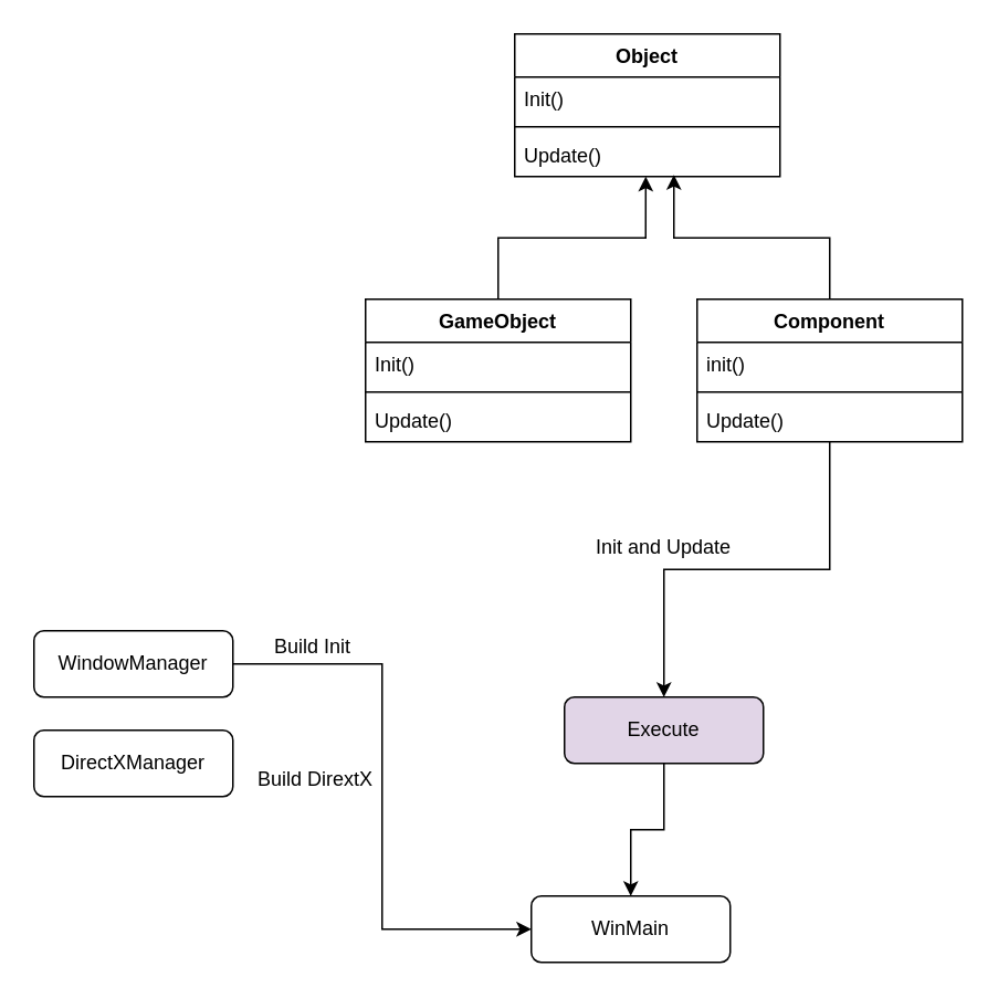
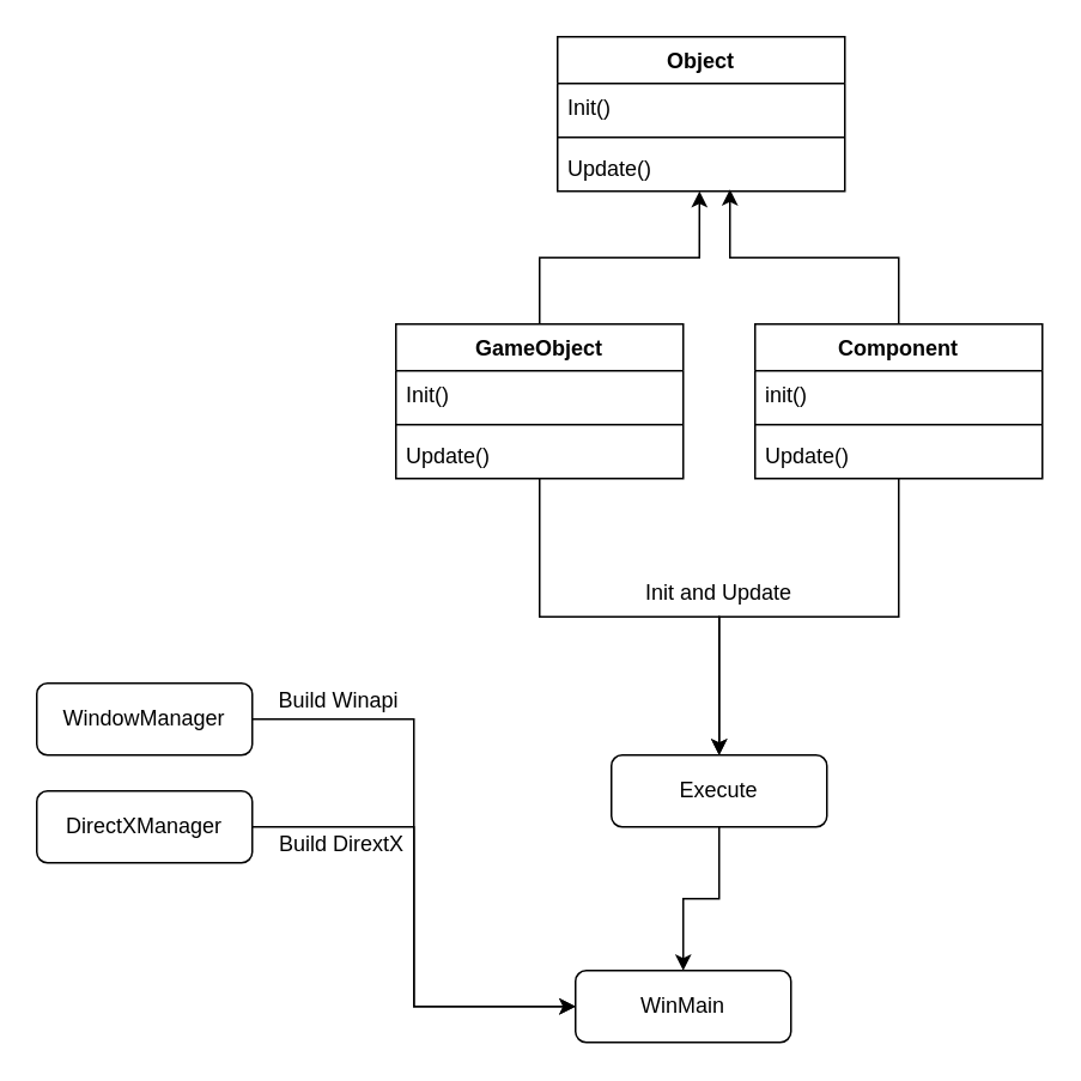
  <mxCell id="0" />
  <mxCell id="1" parent="0" />
+ <mxCell id="2" style="edgeStyle=orthogonalEdgeStyle;rounded=0;orthogonalLoop=1;jettySize=auto;html=1;entryX=0;entryY=0.5;entryDx=0;entryDy=0;" parent="1" source="3" target="27" edge="1"><mxGeometry relative="1" as="geometry" /></mxCell>
  <mxCell id="3" value="DirectXManager" style="rounded=1;whiteSpace=wrap;html=1;" parent="1" vertex="1"><mxGeometry x="20" y="440" width="120" height="40" as="geometry" /></mxCell>
  <mxCell id="4" style="edgeStyle=orthogonalEdgeStyle;rounded=0;orthogonalLoop=1;jettySize=auto;html=1;entryX=0;entryY=0.5;entryDx=0;entryDy=0;" parent="1" source="5" target="27" edge="1"><mxGeometry relative="1" as="geometry"><mxPoint x="280" y="460" as="targetPoint" /></mxGeometry></mxCell>
  <mxCell id="5" value="WindowManager" style="rounded=1;whiteSpace=wrap;html=1;" parent="1" vertex="1"><mxGeometry x="20" y="380" width="120" height="40" as="geometry" /></mxCell>
  <mxCell id="6" value="" style="edgeStyle=orthogonalEdgeStyle;rounded=0;orthogonalLoop=1;jettySize=auto;html=1;" parent="1" source="7" target="27" edge="1"><mxGeometry relative="1" as="geometry" /></mxCell>
- <mxCell id="7" value="Execute" style="rounded=1;whiteSpace=wrap;html=1;fillColor=#e1d5e7;" parent="1" vertex="1"><mxGeometry x="340" y="420" width="120" height="40" as="geometry" /></mxCell>
- <mxCell id="8" value="Build Init&amp;nbsp;" style="text;html=1;strokeColor=none;fillColor=none;align=center;verticalAlign=middle;whiteSpace=wrap;rounded=0;" parent="1" vertex="1"><mxGeometry x="140" y="380" width="100" height="20" as="geometry" /></mxCell>
+ <mxCell id="7" value="Execute" style="rounded=1;whiteSpace=wrap;html=1;" parent="1" vertex="1"><mxGeometry x="340" y="420" width="120" height="40" as="geometry" /></mxCell>
+ <mxCell id="8" value="Build Winapi&amp;nbsp;" style="text;html=1;strokeColor=none;fillColor=none;align=center;verticalAlign=middle;whiteSpace=wrap;rounded=0;" parent="1" vertex="1"><mxGeometry x="140" y="380" width="100" height="20" as="geometry" /></mxCell>
  <mxCell id="9" value="Build DirextX" style="text;html=1;strokeColor=none;fillColor=none;align=center;verticalAlign=middle;whiteSpace=wrap;rounded=0;" parent="1" vertex="1"><mxGeometry x="150" y="460" width="80" height="20" as="geometry" /></mxCell>
  <mxCell id="10" value="Object" style="swimlane;fontStyle=1;align=center;verticalAlign=top;childLayout=stackLayout;horizontal=1;startSize=26;horizontalStack=0;resizeParent=1;resizeParentMax=0;resizeLast=0;collapsible=1;marginBottom=0;" parent="1" vertex="1"><mxGeometry x="310" y="20" width="160" height="86" as="geometry" /></mxCell>
  <mxCell id="11" value="Init()" style="text;strokeColor=none;fillColor=none;align=left;verticalAlign=top;spacingLeft=4;spacingRight=4;overflow=hidden;rotatable=0;points=[[0,0.5],[1,0.5]];portConstraint=eastwest;" parent="10" vertex="1"><mxGeometry y="26" width="160" height="26" as="geometry" /></mxCell>
  <mxCell id="12" value="" style="line;strokeWidth=1;fillColor=none;align=left;verticalAlign=middle;spacingTop=-1;spacingLeft=3;spacingRight=3;rotatable=0;labelPosition=right;points=[];portConstraint=eastwest;" parent="10" vertex="1"><mxGeometry y="52" width="160" height="8" as="geometry" /></mxCell>
  <mxCell id="13" value="Update()" style="text;strokeColor=none;fillColor=none;align=left;verticalAlign=top;spacingLeft=4;spacingRight=4;overflow=hidden;rotatable=0;points=[[0,0.5],[1,0.5]];portConstraint=eastwest;" parent="10" vertex="1"><mxGeometry y="60" width="160" height="26" as="geometry" /></mxCell>
  <mxCell id="14" style="edgeStyle=orthogonalEdgeStyle;rounded=0;orthogonalLoop=1;jettySize=auto;html=1;entryX=0.494;entryY=1;entryDx=0;entryDy=0;entryPerimeter=0;" parent="1" source="16" target="13" edge="1"><mxGeometry relative="1" as="geometry" /></mxCell>
+ <mxCell id="15" style="edgeStyle=orthogonalEdgeStyle;rounded=0;orthogonalLoop=1;jettySize=auto;html=1;" parent="1" source="16" target="7" edge="1"><mxGeometry relative="1" as="geometry" /></mxCell>
  <mxCell id="16" value="GameObject" style="swimlane;fontStyle=1;align=center;verticalAlign=top;childLayout=stackLayout;horizontal=1;startSize=26;horizontalStack=0;resizeParent=1;resizeParentMax=0;resizeLast=0;collapsible=1;marginBottom=0;" parent="1" vertex="1"><mxGeometry x="220" y="180" width="160" height="86" as="geometry" /></mxCell>
  <mxCell id="17" value="Init()" style="text;strokeColor=none;fillColor=none;align=left;verticalAlign=top;spacingLeft=4;spacingRight=4;overflow=hidden;rotatable=0;points=[[0,0.5],[1,0.5]];portConstraint=eastwest;" parent="16" vertex="1"><mxGeometry y="26" width="160" height="26" as="geometry" /></mxCell>
  <mxCell id="18" value="" style="line;strokeWidth=1;fillColor=none;align=left;verticalAlign=middle;spacingTop=-1;spacingLeft=3;spacingRight=3;rotatable=0;labelPosition=right;points=[];portConstraint=eastwest;" parent="16" vertex="1"><mxGeometry y="52" width="160" height="8" as="geometry" /></mxCell>
  <mxCell id="19" value="Update()" style="text;strokeColor=none;fillColor=none;align=left;verticalAlign=top;spacingLeft=4;spacingRight=4;overflow=hidden;rotatable=0;points=[[0,0.5],[1,0.5]];portConstraint=eastwest;" parent="16" vertex="1"><mxGeometry y="60" width="160" height="26" as="geometry" /></mxCell>
  <mxCell id="20" style="edgeStyle=orthogonalEdgeStyle;rounded=0;orthogonalLoop=1;jettySize=auto;html=1;entryX=0.6;entryY=0.962;entryDx=0;entryDy=0;entryPerimeter=0;" parent="1" source="22" target="13" edge="1"><mxGeometry relative="1" as="geometry" /></mxCell>
  <mxCell id="21" style="edgeStyle=orthogonalEdgeStyle;rounded=0;orthogonalLoop=1;jettySize=auto;html=1;" parent="1" source="22" target="7" edge="1"><mxGeometry relative="1" as="geometry" /></mxCell>
  <mxCell id="22" value="Component" style="swimlane;fontStyle=1;align=center;verticalAlign=top;childLayout=stackLayout;horizontal=1;startSize=26;horizontalStack=0;resizeParent=1;resizeParentMax=0;resizeLast=0;collapsible=1;marginBottom=0;" parent="1" vertex="1"><mxGeometry x="420" y="180" width="160" height="86" as="geometry" /></mxCell>
  <mxCell id="23" value="init()" style="text;strokeColor=none;fillColor=none;align=left;verticalAlign=top;spacingLeft=4;spacingRight=4;overflow=hidden;rotatable=0;points=[[0,0.5],[1,0.5]];portConstraint=eastwest;" parent="22" vertex="1"><mxGeometry y="26" width="160" height="26" as="geometry" /></mxCell>
  <mxCell id="24" value="" style="line;strokeWidth=1;fillColor=none;align=left;verticalAlign=middle;spacingTop=-1;spacingLeft=3;spacingRight=3;rotatable=0;labelPosition=right;points=[];portConstraint=eastwest;" parent="22" vertex="1"><mxGeometry y="52" width="160" height="8" as="geometry" /></mxCell>
  <mxCell id="25" value="Update()" style="text;strokeColor=none;fillColor=none;align=left;verticalAlign=top;spacingLeft=4;spacingRight=4;overflow=hidden;rotatable=0;points=[[0,0.5],[1,0.5]];portConstraint=eastwest;" parent="22" vertex="1"><mxGeometry y="60" width="160" height="26" as="geometry" /></mxCell>
  <mxCell id="26" value="Init and Update" style="text;html=1;strokeColor=none;fillColor=none;align=center;verticalAlign=middle;whiteSpace=wrap;rounded=0;" parent="1" vertex="1"><mxGeometry x="330" y="320" width="140" height="20" as="geometry" /></mxCell>
  <mxCell id="27" value="WinMain" style="rounded=1;whiteSpace=wrap;html=1;" parent="1" vertex="1"><mxGeometry x="320" y="540" width="120" height="40" as="geometry" /></mxCell>
